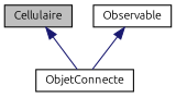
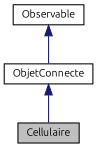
  digraph {
    fontname=Ubuntu
    node [color=black fontname=Ubuntu fontsize=10 shape=record]
    edge [color=midnightblue dir=back fontname=Ubuntu fontsize=10 labelfontname=Helvetica labelfontsize=10 style=solid]
    n1 [fillcolor=grey75 fontcolor=black height=0.2 label=Cellulaire style=filled width=0.4]
    n2 [height=0.2 label=ObjetConnecte width=0.4]
    n3 [height=0.2 label=Observable width=0.4]
-   n1 -> n2
+   n2 -> n1
    n3 -> n2
  }
